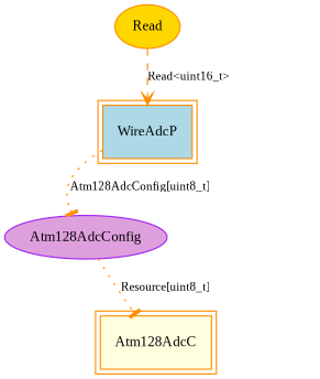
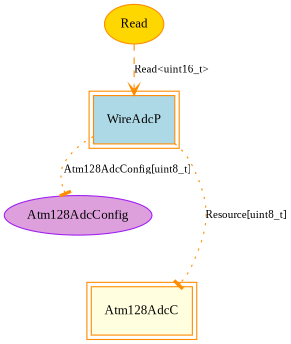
  digraph {
    fontname="Liberation Serif"
    node [color=darkorange fontname="Liberation Serif" fontsize=12 shape=ellipse style=filled]
    edge [arrowhead=tee color=darkorange fontname="Liberation Serif" fontsize=10 style=dotted]
    n1 [fillcolor=gold label=Read]
    WireAdcP [fillcolor=lightblue peripheries=2 shape=box]
    n3 [color=purple fillcolor=plum label=Atm128AdcConfig]
    Atm128AdcC [fillcolor=lightyellow peripheries=2 shape=box]
    n1 -> WireAdcP [arrowhead=vee label="Read<uint16_t>" style=dashed]
    WireAdcP -> n3 [label="Atm128AdcConfig[uint8_t]"]
-   n3 -> Atm128AdcC [label="Resource[uint8_t]"]
+   WireAdcP -> Atm128AdcC [label="Resource[uint8_t]"]
  }
